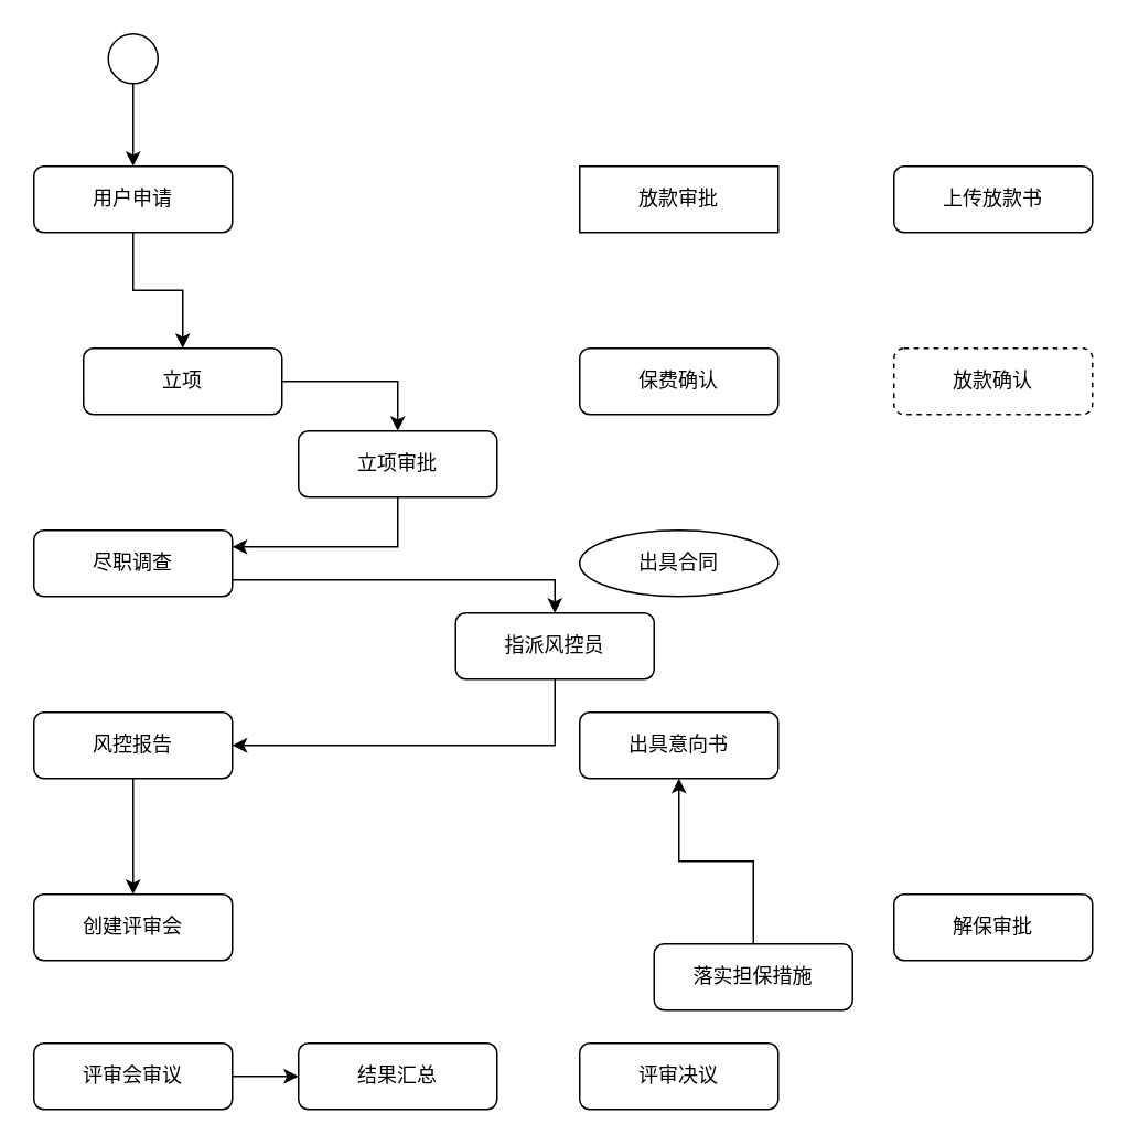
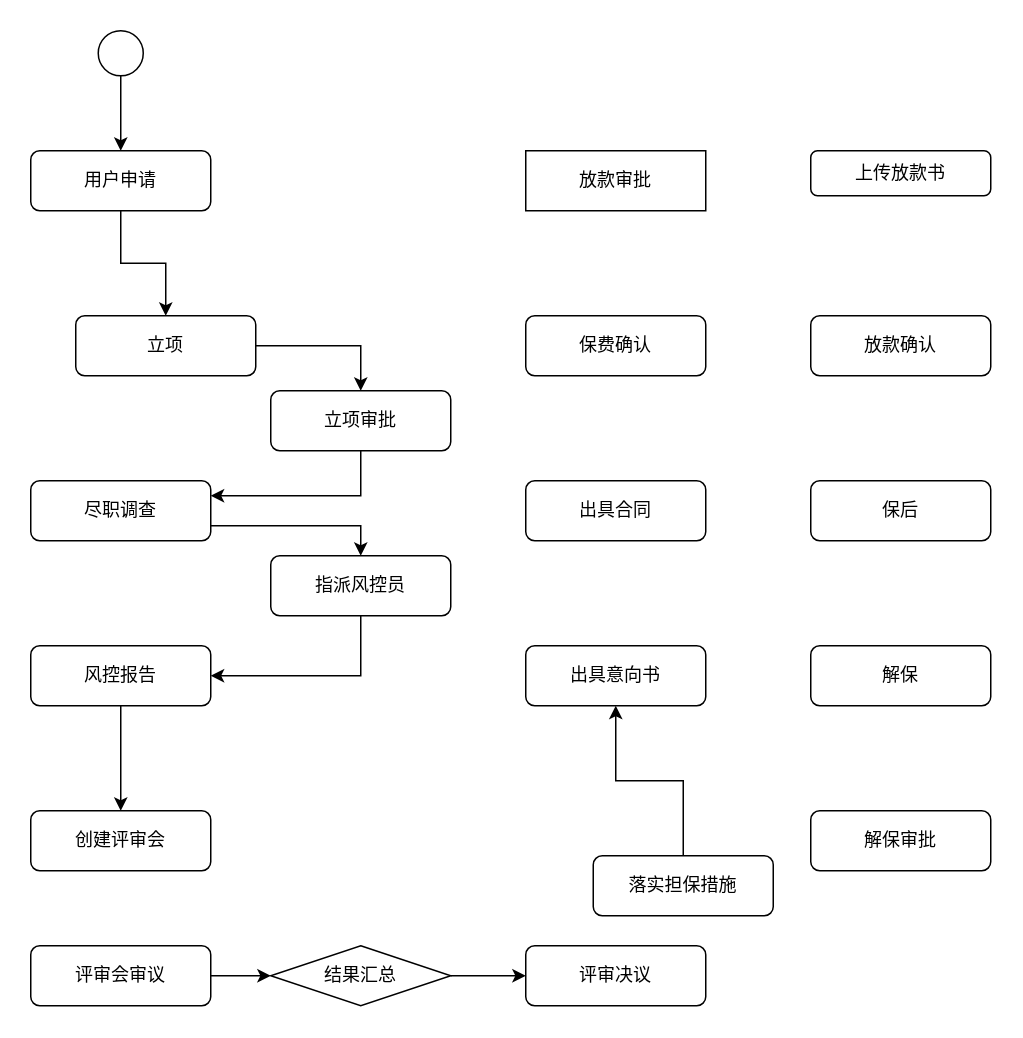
  <mxCell id="0" />
  <mxCell id="1" parent="0" />
  <mxCell id="2" value="" style="edgeStyle=orthogonalEdgeStyle;rounded=0;orthogonalLoop=1;jettySize=auto;html=1;" edge="1" parent="1" source="3" target="7"><mxGeometry relative="1" as="geometry" /></mxCell>
  <mxCell id="3" value="用户申请" style="rounded=1;whiteSpace=wrap;html=1;fontSize=12;glass=0;strokeWidth=1;shadow=0;" parent="1" vertex="1"><mxGeometry x="20" y="100" width="120" height="40" as="geometry" /></mxCell>
  <mxCell id="4" value="" style="edgeStyle=orthogonalEdgeStyle;rounded=0;orthogonalLoop=1;jettySize=auto;html=1;" edge="1" parent="1" source="5" target="3"><mxGeometry relative="1" as="geometry" /></mxCell>
  <mxCell id="5" value="" style="ellipse;whiteSpace=wrap;html=1;aspect=fixed;" vertex="1" parent="1"><mxGeometry x="65" y="20" width="30" height="30" as="geometry" /></mxCell>
  <mxCell id="6" value="" style="edgeStyle=orthogonalEdgeStyle;rounded=0;orthogonalLoop=1;jettySize=auto;html=1;" edge="1" parent="1" source="7" target="14"><mxGeometry relative="1" as="geometry" /></mxCell>
  <mxCell id="7" value="立项" style="rounded=1;whiteSpace=wrap;html=1;fontSize=12;glass=0;strokeWidth=1;shadow=0;" vertex="1" parent="1"><mxGeometry x="50" y="210" width="120" height="40" as="geometry" /></mxCell>
  <mxCell id="8" style="edgeStyle=orthogonalEdgeStyle;rounded=0;orthogonalLoop=1;jettySize=auto;html=1;exitX=1;exitY=0.75;exitDx=0;exitDy=0;entryX=0.5;entryY=0;entryDx=0;entryDy=0;" edge="1" parent="1" source="9" target="16"><mxGeometry relative="1" as="geometry" /></mxCell>
  <mxCell id="9" value="尽职调查" style="rounded=1;whiteSpace=wrap;html=1;fontSize=12;glass=0;strokeWidth=1;shadow=0;" vertex="1" parent="1"><mxGeometry x="20" y="320" width="120" height="40" as="geometry" /></mxCell>
  <mxCell id="10" value="" style="edgeStyle=orthogonalEdgeStyle;rounded=0;orthogonalLoop=1;jettySize=auto;html=1;" edge="1" parent="1" source="11" target="12"><mxGeometry relative="1" as="geometry" /></mxCell>
  <mxCell id="11" value="风控报告" style="rounded=1;whiteSpace=wrap;html=1;fontSize=12;glass=0;strokeWidth=1;shadow=0;" vertex="1" parent="1"><mxGeometry x="20" y="430" width="120" height="40" as="geometry" /></mxCell>
  <mxCell id="12" value="创建评审会" style="rounded=1;whiteSpace=wrap;html=1;fontSize=12;glass=0;strokeWidth=1;shadow=0;" vertex="1" parent="1"><mxGeometry x="20" y="540" width="120" height="40" as="geometry" /></mxCell>
  <mxCell id="13" style="edgeStyle=orthogonalEdgeStyle;rounded=0;orthogonalLoop=1;jettySize=auto;html=1;entryX=1;entryY=0.25;entryDx=0;entryDy=0;exitX=0.5;exitY=1;exitDx=0;exitDy=0;" edge="1" parent="1" source="14" target="9"><mxGeometry relative="1" as="geometry" /></mxCell>
  <mxCell id="14" value="立项审批" style="rounded=1;whiteSpace=wrap;html=1;fontSize=12;glass=0;strokeWidth=1;shadow=0;" vertex="1" parent="1"><mxGeometry x="180" y="260" width="120" height="40" as="geometry" /></mxCell>
  <mxCell id="15" style="edgeStyle=orthogonalEdgeStyle;rounded=0;orthogonalLoop=1;jettySize=auto;html=1;exitX=0.5;exitY=1;exitDx=0;exitDy=0;entryX=1;entryY=0.5;entryDx=0;entryDy=0;" edge="1" parent="1" source="16" target="11"><mxGeometry relative="1" as="geometry" /></mxCell>
- <mxCell id="16" value="指派风控员" style="rounded=1;whiteSpace=wrap;html=1;fontSize=12;glass=0;strokeWidth=1;shadow=0;" vertex="1" parent="1"><mxGeometry x="275" y="370" width="120" height="40" as="geometry" /></mxCell>
+ <mxCell id="16" value="指派风控员" style="rounded=1;whiteSpace=wrap;html=1;fontSize=12;glass=0;strokeWidth=1;shadow=0;" vertex="1" parent="1"><mxGeometry x="180" y="370" width="120" height="40" as="geometry" /></mxCell>
  <mxCell id="17" value="" style="edgeStyle=orthogonalEdgeStyle;rounded=0;orthogonalLoop=1;jettySize=auto;html=1;" edge="1" parent="1" source="18" target="20"><mxGeometry relative="1" as="geometry" /></mxCell>
  <mxCell id="18" value="评审会审议" style="rounded=1;whiteSpace=wrap;html=1;fontSize=12;glass=0;strokeWidth=1;shadow=0;" vertex="1" parent="1"><mxGeometry x="20" y="630" width="120" height="40" as="geometry" /></mxCell>
- <mxCell id="20" value="结果汇总" style="rounded=1;whiteSpace=wrap;html=1;fontSize=12;glass=0;strokeWidth=1;shadow=0;" vertex="1" parent="1"><mxGeometry x="180" y="630" width="120" height="40" as="geometry" /></mxCell>
+ <mxCell id="19" value="" style="edgeStyle=orthogonalEdgeStyle;rounded=0;orthogonalLoop=1;jettySize=auto;html=1;" edge="1" parent="1" source="20" target="21"><mxGeometry relative="1" as="geometry" /></mxCell>
+ <mxCell id="20" value="结果汇总" style="rhombus;whiteSpace=wrap;html=1;fontSize=12;glass=0;strokeWidth=1;shadow=0;" vertex="1" parent="1"><mxGeometry x="180" y="630" width="120" height="40" as="geometry" /></mxCell>
  <mxCell id="21" value="评审决议" style="rounded=1;whiteSpace=wrap;html=1;fontSize=12;glass=0;strokeWidth=1;shadow=0;" vertex="1" parent="1"><mxGeometry x="350" y="630" width="120" height="40" as="geometry" /></mxCell>
  <mxCell id="22" value="" style="edgeStyle=orthogonalEdgeStyle;rounded=0;orthogonalLoop=1;jettySize=auto;html=1;" edge="1" parent="1" source="23" target="24"><mxGeometry relative="1" as="geometry" /></mxCell>
  <mxCell id="23" value="落实担保措施" style="rounded=1;whiteSpace=wrap;html=1;fontSize=12;glass=0;strokeWidth=1;shadow=0;" vertex="1" parent="1"><mxGeometry x="395" y="570" width="120" height="40" as="geometry" /></mxCell>
  <mxCell id="24" value="出具意向书" style="rounded=1;whiteSpace=wrap;html=1;fontSize=12;glass=0;strokeWidth=1;shadow=0;" vertex="1" parent="1"><mxGeometry x="350" y="430" width="120" height="40" as="geometry" /></mxCell>
- <mxCell id="25" value="出具合同" style="ellipse;whiteSpace=wrap;html=1;fontSize=12;glass=0;strokeWidth=1;shadow=0;" vertex="1" parent="1"><mxGeometry x="350" y="320" width="120" height="40" as="geometry" /></mxCell>
+ <mxCell id="25" value="出具合同" style="rounded=1;whiteSpace=wrap;html=1;fontSize=12;glass=0;strokeWidth=1;shadow=0;" vertex="1" parent="1"><mxGeometry x="350" y="320" width="120" height="40" as="geometry" /></mxCell>
  <mxCell id="26" value="保费确认" style="rounded=1;whiteSpace=wrap;html=1;fontSize=12;glass=0;strokeWidth=1;shadow=0;" vertex="1" parent="1"><mxGeometry x="350" y="210" width="120" height="40" as="geometry" /></mxCell>
  <mxCell id="27" value="放款审批" style="whiteSpace=wrap;html=1;fontSize=12;glass=0;strokeWidth=1;shadow=0;rounded=0;" vertex="1" parent="1"><mxGeometry x="350" y="100" width="120" height="40" as="geometry" /></mxCell>
- <mxCell id="28" value="上传放款书" style="rounded=1;whiteSpace=wrap;html=1;fontSize=12;glass=0;strokeWidth=1;shadow=0;" vertex="1" parent="1"><mxGeometry x="540" y="100" width="120" height="40" as="geometry" /></mxCell>
- <mxCell id="29" value="放款确认" style="rounded=1;whiteSpace=wrap;html=1;fontSize=12;glass=0;strokeWidth=1;shadow=0;dashed=1;" vertex="1" parent="1"><mxGeometry x="540" y="210" width="120" height="40" as="geometry" /></mxCell>
+ <mxCell id="28" value="上传放款书" style="rounded=1;whiteSpace=wrap;html=1;fontSize=12;glass=0;strokeWidth=1;shadow=0;" vertex="1" parent="1"><mxGeometry x="540" y="100" width="120" height="30" as="geometry" /></mxCell>
+ <mxCell id="29" value="放款确认" style="rounded=1;whiteSpace=wrap;html=1;fontSize=12;glass=0;strokeWidth=1;shadow=0;" vertex="1" parent="1"><mxGeometry x="540" y="210" width="120" height="40" as="geometry" /></mxCell>
+ <mxCell id="30" value="保后" style="rounded=1;whiteSpace=wrap;html=1;fontSize=12;glass=0;strokeWidth=1;shadow=0;" vertex="1" parent="1"><mxGeometry x="540" y="320" width="120" height="40" as="geometry" /></mxCell>
+ <mxCell id="31" value="解保" style="rounded=1;whiteSpace=wrap;html=1;fontSize=12;glass=0;strokeWidth=1;shadow=0;" vertex="1" parent="1"><mxGeometry x="540" y="430" width="120" height="40" as="geometry" /></mxCell>
  <mxCell id="32" value="解保审批" style="rounded=1;whiteSpace=wrap;html=1;fontSize=12;glass=0;strokeWidth=1;shadow=0;" vertex="1" parent="1"><mxGeometry x="540" y="540" width="120" height="40" as="geometry" /></mxCell>
